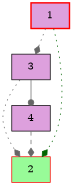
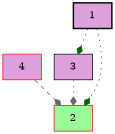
  digraph {
    fontname=cmr10
    labeljust=r
    node [color=black fillcolor=plum labeljust=r shape=box style=filled]
    edge [arrowhead=diamond color=gray40 style=dotted]
    n1 [label=3]
    n2 [color=red fillcolor=palegreen label=2]
-   n3 [label=4]
-   n4 [color=red label=1 style="bold, filled,filled" labeljust=""]
+   n3 [color=red label=4]
+   n4 [label=1 style="bold, filled,filled" labeljust=""]
    n1 -> n2
-   n1 -> n3 [arrowhead=dot style=solid]
    n3 -> n2 [style=dashed]
-   n4 -> n1
+   n4 -> n1 [color=darkgreen]
    n4 -> n2 [color=darkgreen]
  }
